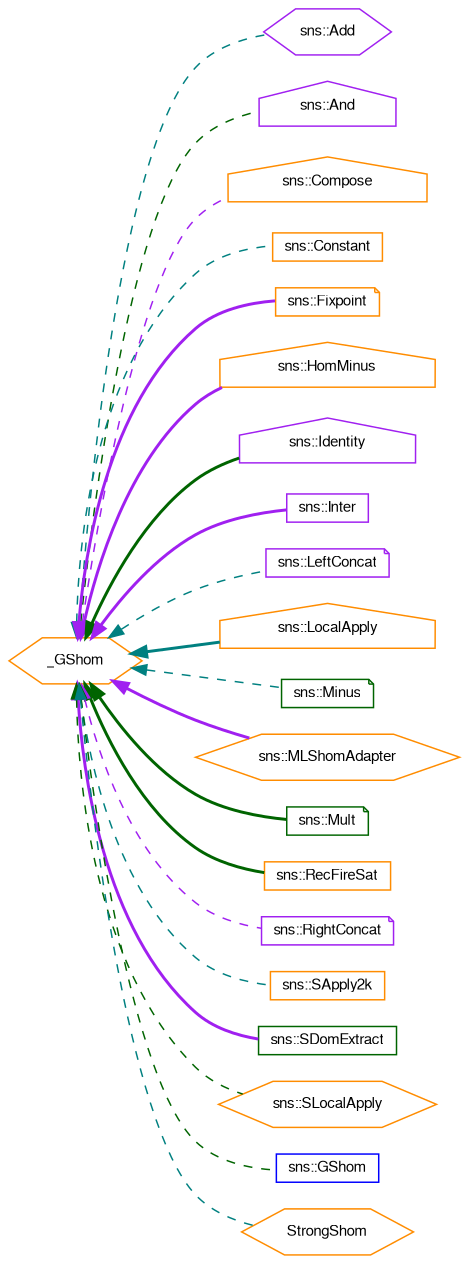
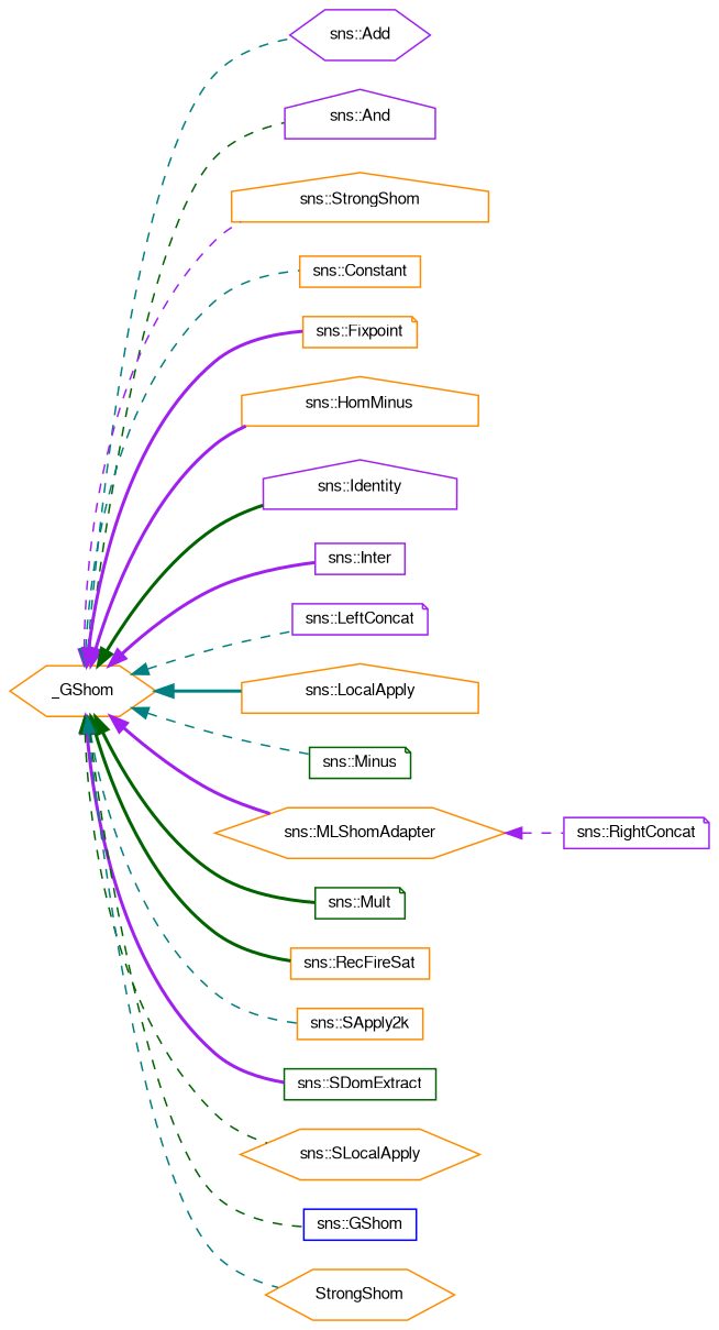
  digraph {
    rankdir=LR
    node [color=darkorange fillcolor=white fontname=FreeSans fontsize=10 shape=box style=filled]
    edge [color=teal dir=back fontname=FreeSans fontsize=10 labelfontname=FreeSans labelfontsize=10 style=dashed]
    n1 [height=0.2 label=_GShom shape=hexagon width=0.4]
    n2 [color=purple height=0.2 label="sns::Add" shape=hexagon width=0.4]
    n3 [color=purple height=0.2 label="sns::And" shape=house width=0.4]
-   n4 [height=0.2 label="sns::Compose" shape=house width=0.4]
+   n4 [height=0.2 label="sns::StrongShom" shape=house width=0.4]
    n5 [height=0.2 label="sns::Constant" width=0.4]
    n6 [height=0.2 label="sns::Fixpoint" shape=note width=0.4]
    n7 [height=0.2 label="sns::HomMinus" shape=house width=0.4]
    n8 [color=purple height=0.2 label="sns::Identity" shape=house width=0.4]
    n9 [color=purple height=0.2 label="sns::Inter" width=0.4]
    n10 [color=purple height=0.2 label="sns::LeftConcat" shape=note width=0.4]
    n11 [height=0.2 label="sns::LocalApply" shape=house width=0.4]
    n12 [color=darkgreen height=0.2 label="sns::Minus" shape=note width=0.4]
    n13 [height=0.2 label="sns::MLShomAdapter" shape=hexagon width=0.4]
    n14 [color=darkgreen height=0.2 label="sns::Mult" shape=note width=0.4]
    n15 [height=0.2 label="sns::RecFireSat" width=0.4]
    n16 [color=purple height=0.2 label="sns::RightConcat" shape=note width=0.4]
    n17 [height=0.2 label="sns::SApply2k" width=0.4]
    n18 [color=darkgreen height=0.2 label="sns::SDomExtract" width=0.4]
    n19 [height=0.2 label="sns::SLocalApply" shape=hexagon width=0.4]
    n20 [color=blue height=0.2 label="sns::GShom" width=0.4]
    n21 [height=0.2 label=StrongShom shape=hexagon width=0.4]
    n1 -> n2
    n1 -> n3 [color=darkgreen]
    n1 -> n4 [color=purple]
    n1 -> n5
    n1 -> n6 [color=purple style=bold]
    n1 -> n7 [color=purple style=bold]
    n1 -> n8 [color=darkgreen style=bold]
    n1 -> n9 [color=purple style=bold]
    n1 -> n10
    n1 -> n11 [style=bold]
    n1 -> n12
    n1 -> n13 [color=purple style=bold]
    n1 -> n14 [color=darkgreen style=bold]
    n1 -> n15 [color=darkgreen style=bold]
-   n1 -> n16 [color=purple]
+   n13 -> n16 [color=purple]
    n1 -> n17
    n1 -> n18 [color=purple style=bold]
    n1 -> n19 [color=darkgreen]
    n1 -> n20 [color=darkgreen]
    n1 -> n21
  }
